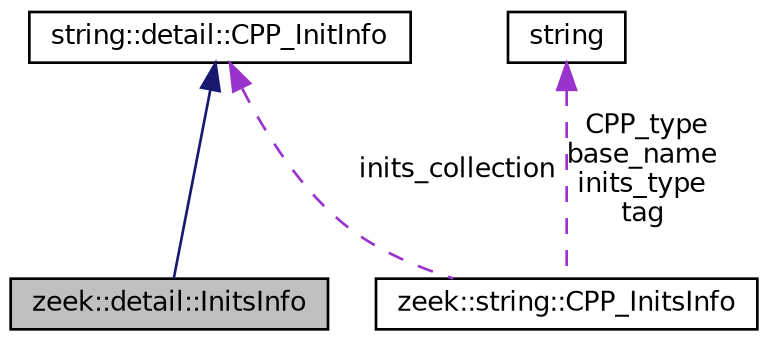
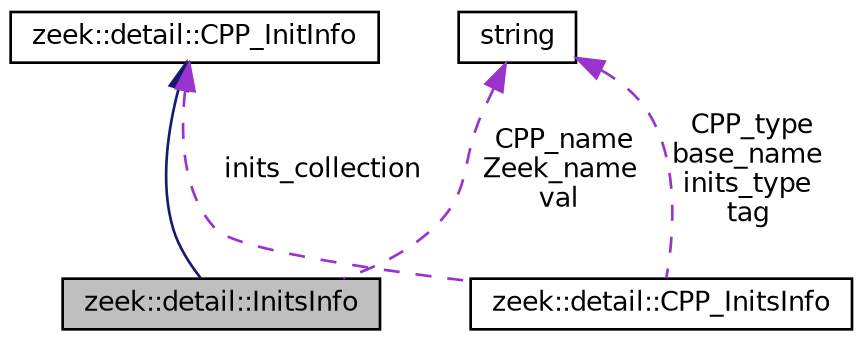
  digraph {
    node [color=black fillcolor=white fontname=Helvetica fontsize=10 shape=record style=filled]
    edge [color=darkorchid3 dir=back fontname=Helvetica fontsize=10 labelfontname=Helvetica labelfontsize=10 style=dashed]
    n1 [fillcolor=grey75 fontcolor=black height=0.2 label="zeek::detail::InitsInfo" width=0.4]
-   n2 [height=0.2 label="string::detail::CPP_InitInfo" width=0.4]
-   n3 [height=0.2 label="zeek::string::CPP_InitsInfo" width=0.4]
+   n2 [height=0.2 label="zeek::detail::CPP_InitInfo" width=0.4]
+   n3 [height=0.2 label="zeek::detail::CPP_InitsInfo" width=0.4]
    n4 [height=0.2 label=string width=0.4]
    n2 -> n1 [color=midnightblue style=solid]
    n2 -> n3 [label=" inits_collection"]
+   n4 -> n1 [label=" CPP_name\nZeek_name\nval"]
    n4 -> n3 [label=" CPP_type\nbase_name\ninits_type\ntag"]
  }
